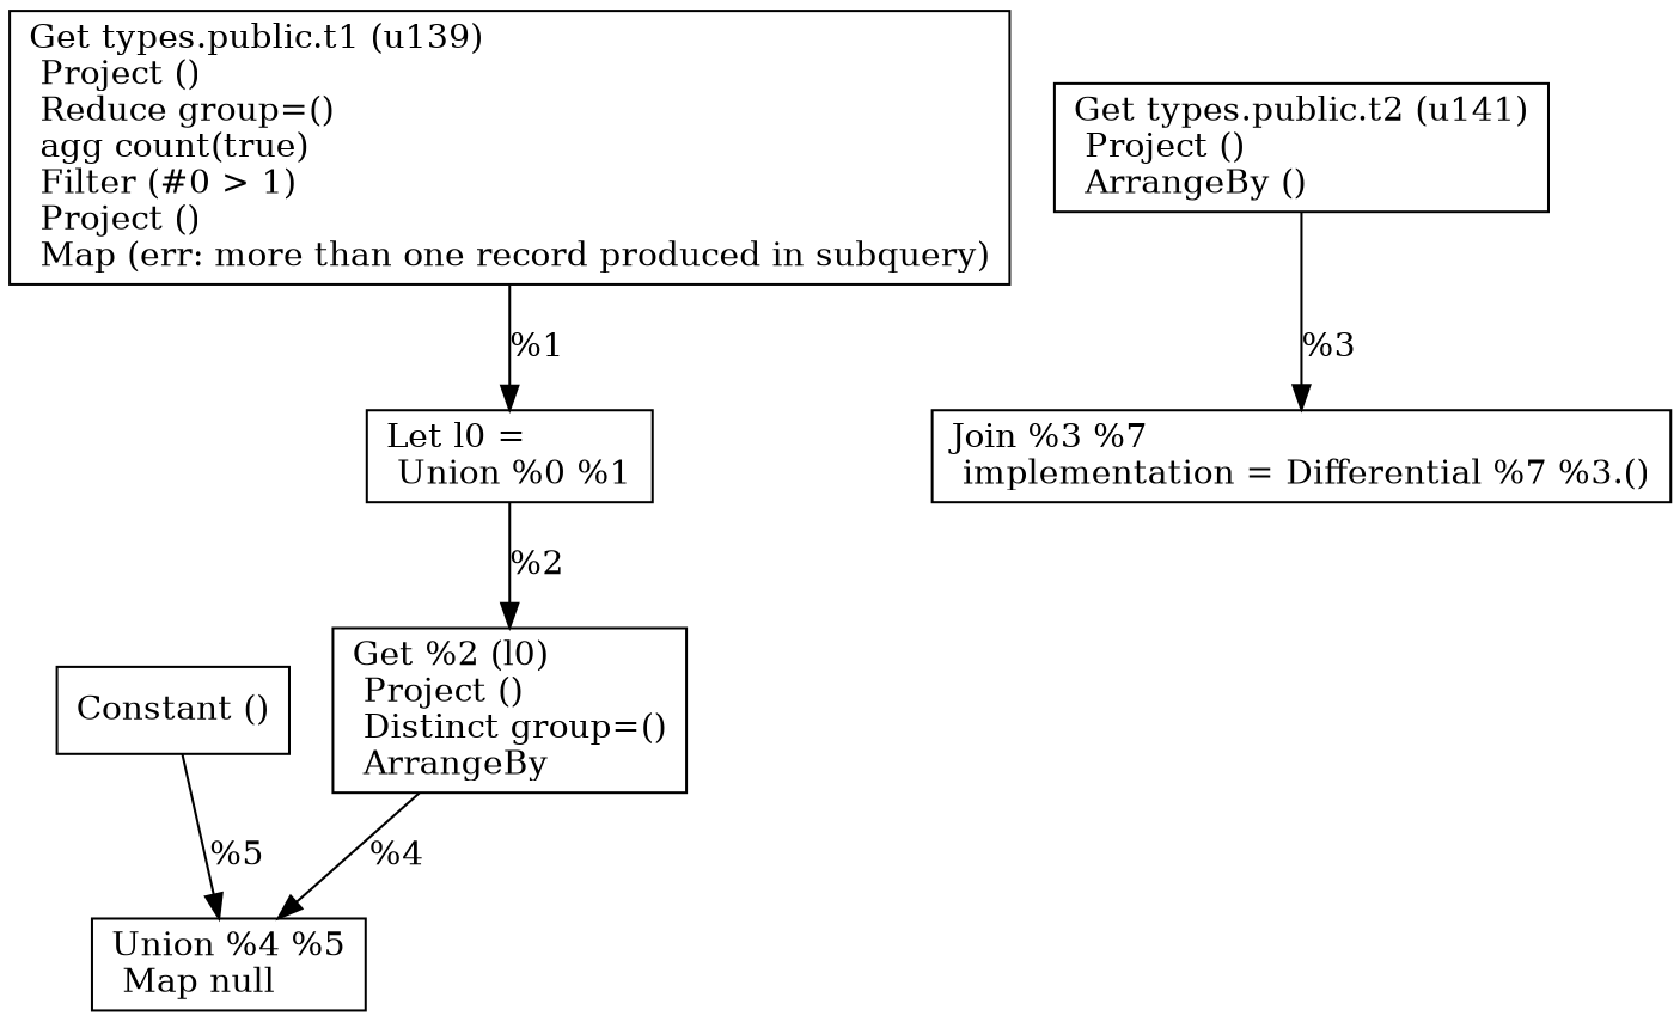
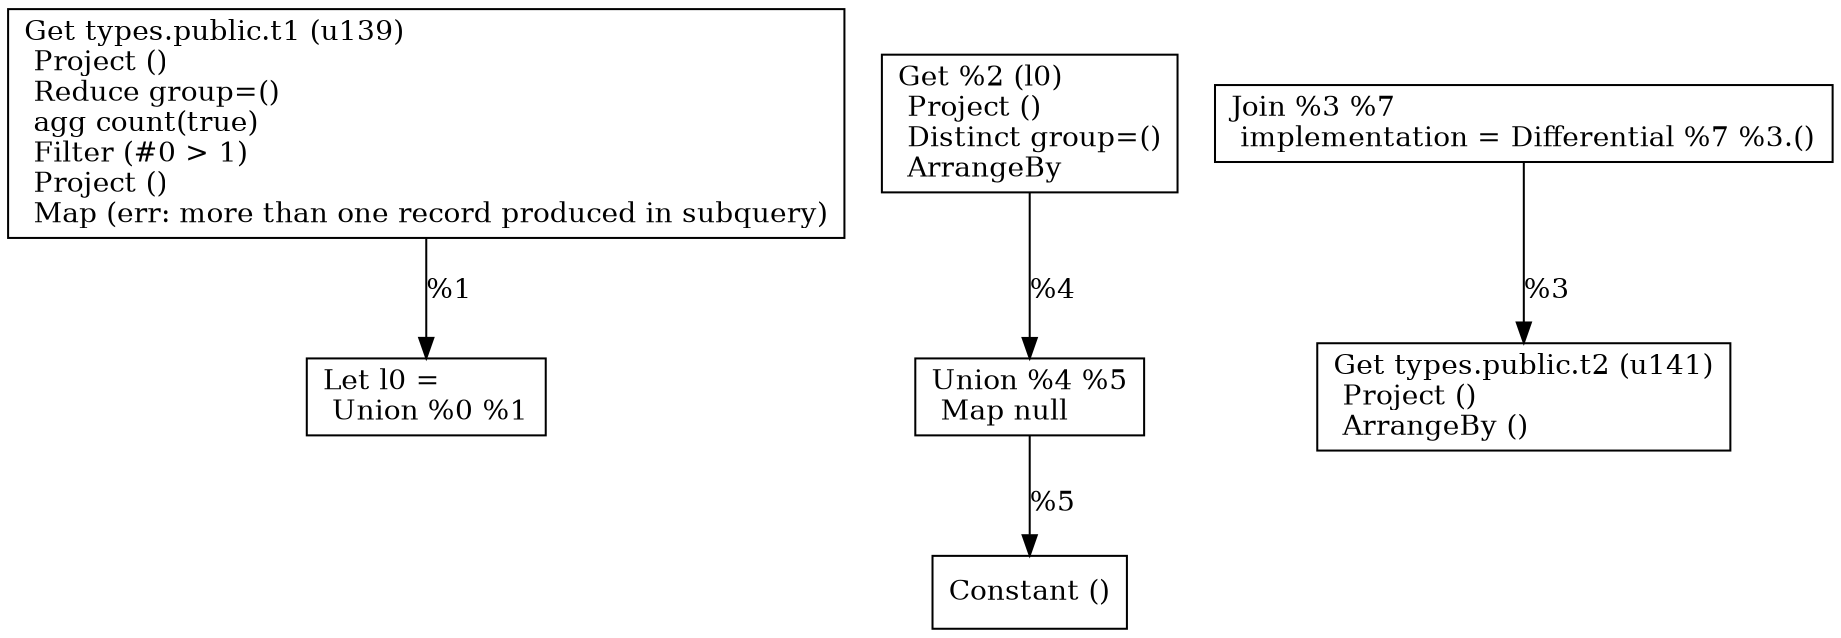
  digraph {
    node [shape=record]
    n1 [label="Let l0 =\l Union %0 %1\l"]
    n2 [label=" Get %2 (l0)\l Project ()\l Distinct group=()\l ArrangeBy\l"]
    n3 [label=" Get types.public.t1 (u139)\l Project ()\l Reduce group=()\l  agg count(true)\l Filter (#0 \> 1)\l Project ()\l Map (err: more than one record produced in subquery)\l"]
    n4 [label=" Union %4 %5\l Map null\l"]
    n5 [label=" Get types.public.t2 (u141)\l Project ()\l ArrangeBy ()\l"]
    n6 [label=" Join %3 %7\l  implementation = Differential %7 %3.()\l"]
    n7 [label=" Constant ()\l"]
-   n1 -> n2 [label="%2\l"]
    n2 -> n4 [label="%4\l"]
    n3 -> n1 [label="%1\l"]
-   n5 -> n6 [label="%3\l"]
-   n7 -> n4 [label="%5\l"]
+   n6 -> n5 [label="%3\l"]
+   n4 -> n7 [label="%5\l"]
  }
